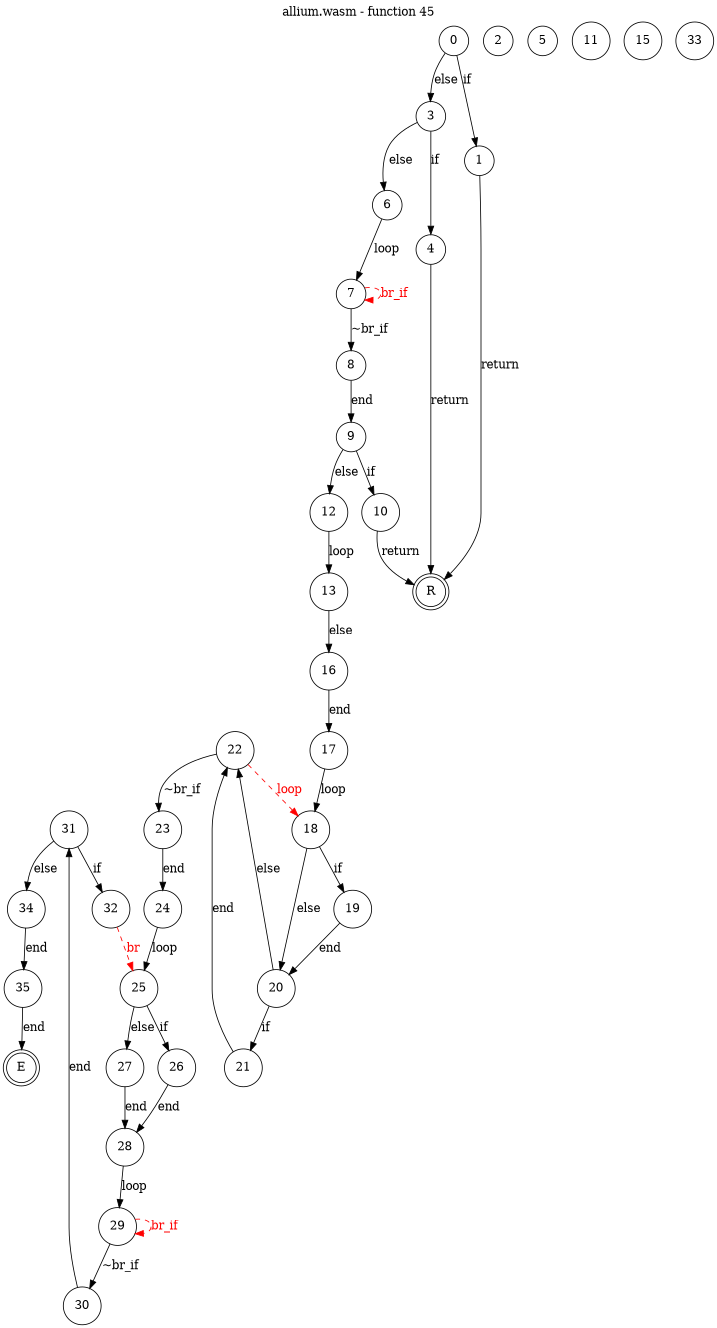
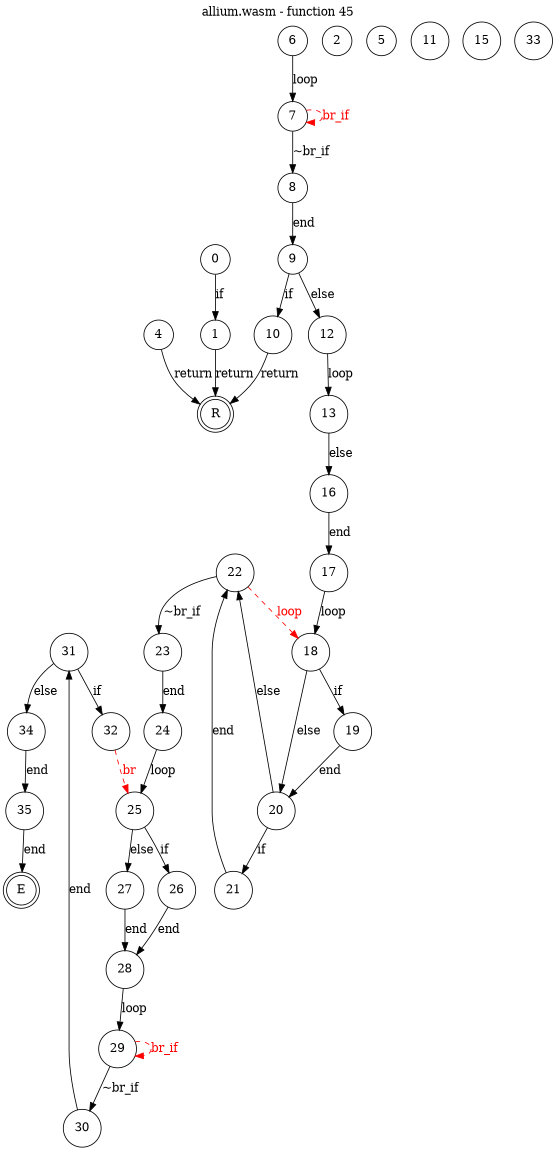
  digraph {
    label="allium.wasm - function 45"
    labelfontcolor=black
    labelfontname=Helvetica
    labelfontsize=16
    labelloc=t
    node [shape=circle fontcolor=black]
    E [shape=doublecircle fontcolor=""]
    R [shape=doublecircle fontcolor=""]
    n3 [label=0]
    n4 [label=1]
-   n5 [label=3]
    n6 [label=4]
    n7 [label=6]
    n8 [label=2]
    n9 [label=7]
    n10 [label=5]
    n11 [label=8]
    n12 [label=9]
    n13 [label=10]
    n14 [label=12]
    n15 [label=13]
    n16 [label=11]
    n17 [label=16]
    n18 [label=17]
    n19 [label=15]
    n20 [label=18]
    n21 [label=19]
    n22 [label=20]
    n23 [label=21]
    n24 [label=22]
    n25 [label=23]
    n26 [label=24]
    n27 [label=25]
    n28 [label=26]
    n29 [label=27]
    n30 [label=28]
    n31 [label=29]
    n32 [label=30]
    n33 [label=31]
    n34 [label=32]
    n35 [label=34]
    n36 [label=35]
    n37 [label=33]
    n3 -> n4 [label=if]
-   n3 -> n5 [label=else]
    n4 -> R [label=return]
-   n5 -> n6 [label=if]
-   n5 -> n7 [label=else]
    n6 -> R [label=return]
    n7 -> n9 [label=loop]
    n9 -> n9 [color=red fontcolor=red label=br_if style=dashed]
    n9 -> n11 [label="~br_if"]
    n11 -> n12 [label=end]
    n12 -> n13 [label=if]
    n12 -> n14 [label=else]
    n13 -> R [label=return]
    n14 -> n15 [label=loop]
    n15 -> n17 [label=else]
    n17 -> n18 [label=end]
    n18 -> n20 [label=loop]
    n20 -> n21 [label=if]
    n20 -> n22 [label=else]
    n21 -> n22 [label=end]
    n22 -> n23 [label=if]
    n22 -> n24 [label=else]
    n23 -> n24 [label=end]
    n24 -> n20 [color=red fontcolor=red label=loop style=dashed]
    n24 -> n25 [label="~br_if"]
    n25 -> n26 [label=end]
    n26 -> n27 [label=loop]
    n27 -> n28 [label=if]
    n27 -> n29 [label=else]
    n28 -> n30 [label=end]
    n29 -> n30 [label=end]
    n30 -> n31 [label=loop]
    n31 -> n31 [color=red fontcolor=red label=br_if style=dashed]
    n31 -> n32 [label="~br_if"]
    n32 -> n33 [label=end]
    n33 -> n34 [label=if]
    n33 -> n35 [label=else]
    n34 -> n27 [color=red fontcolor=red label=br style=dashed]
    n35 -> n36 [label=end]
    n36 -> E [label=end]
  }
